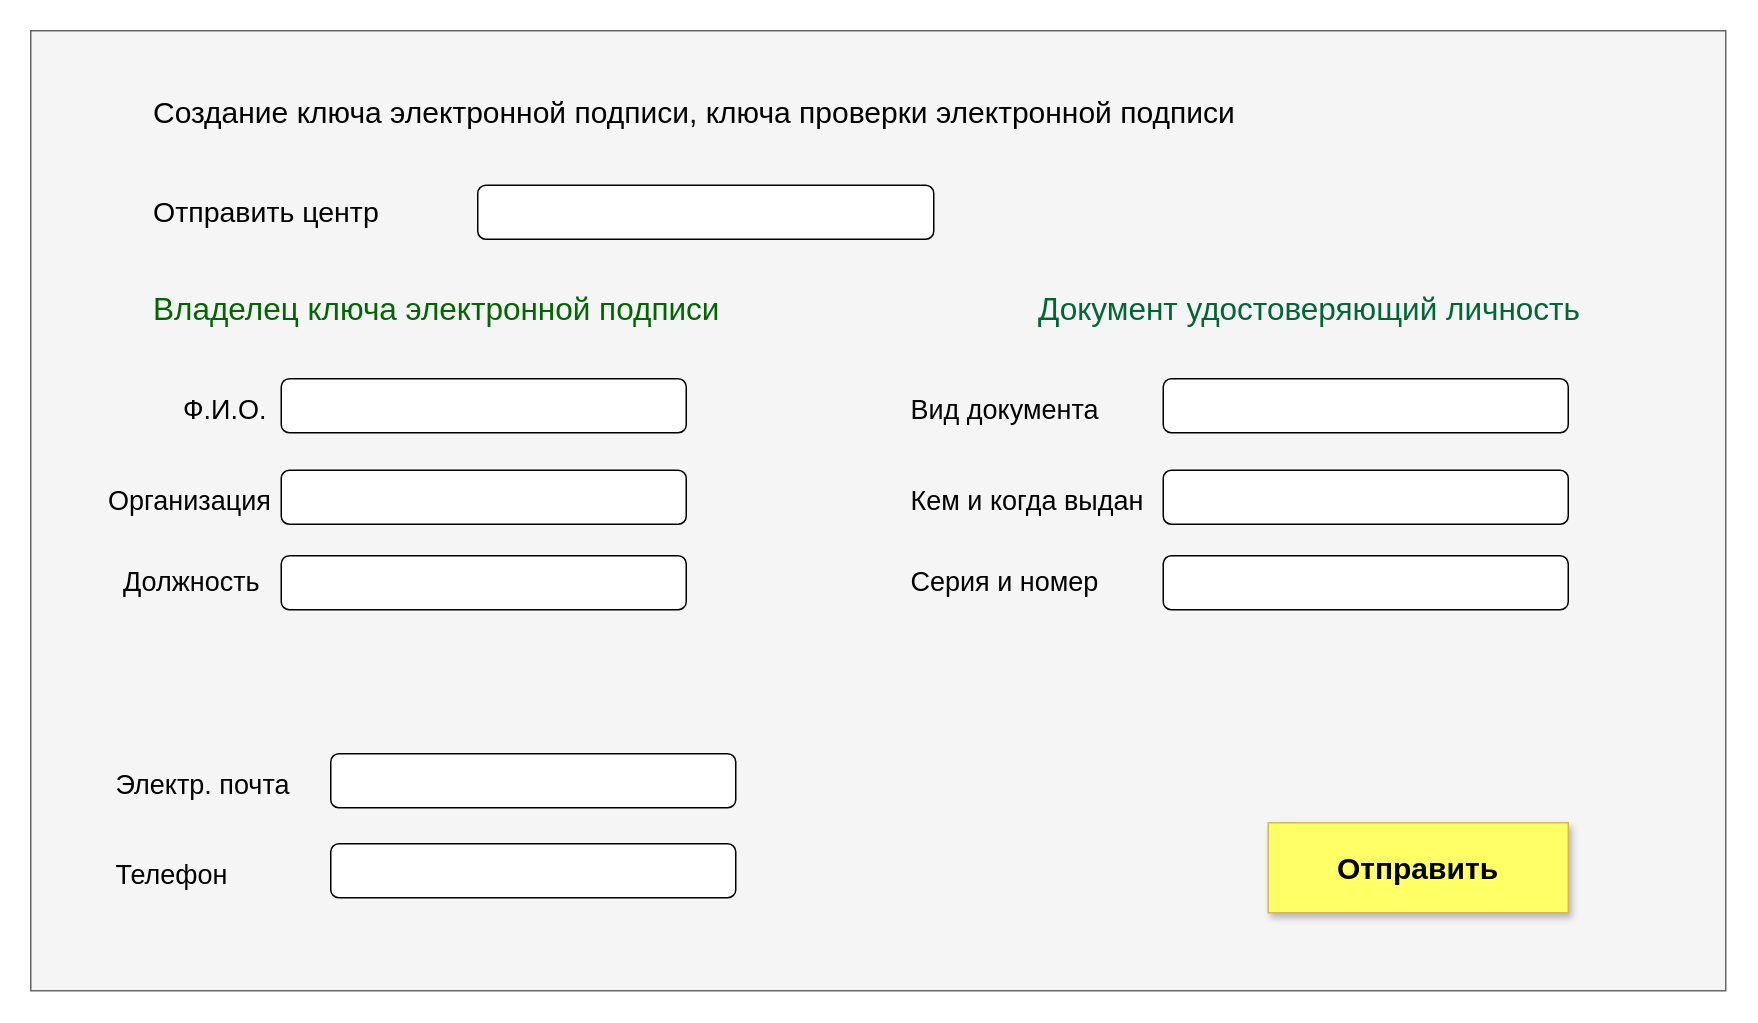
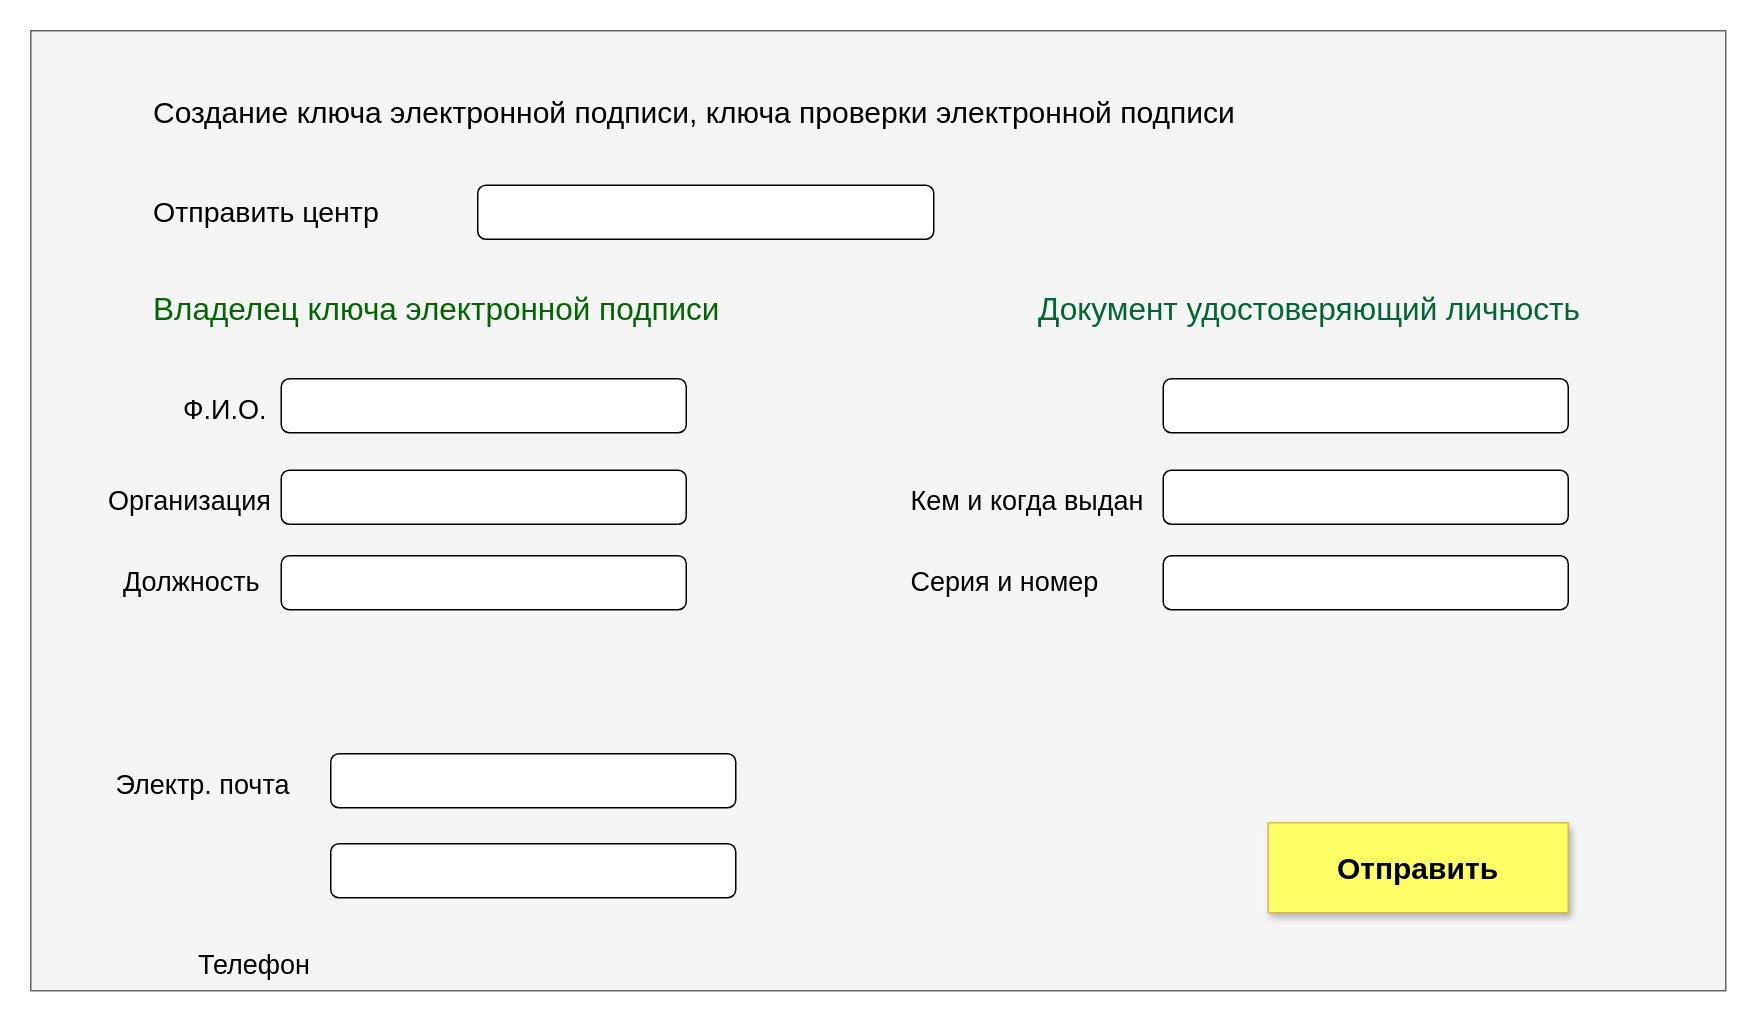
  <mxCell id="0" />
  <mxCell id="1" parent="0" />
  <mxCell id="2" value="" style="rounded=1;whiteSpace=wrap;html=1;fillColor=#f5f5f5;strokeColor=#666666;arcSize=0;fontColor=#333333;" vertex="1" parent="1"><mxGeometry x="20" width="1130" height="640" as="geometry" y="20" /></mxCell>
  <mxCell id="3" value="&lt;span style=&quot;font-size: 20px&quot;&gt;Создание ключа электронной подписи, ключа проверки электронной подписи&lt;/span&gt;&lt;br&gt;" style="text;html=1;resizable=0;points=[];autosize=1;align=left;verticalAlign=top;spacingTop=-4;" vertex="1" parent="1"><mxGeometry x="100" y="60" width="740" height="20" as="geometry" /></mxCell>
  <mxCell id="4" value="&lt;font style=&quot;font-size: 20px&quot;&gt;&lt;b&gt;Отправить&lt;/b&gt;&lt;/font&gt;" style="rounded=1;whiteSpace=wrap;html=1;fillColor=#FFFF66;strokeColor=#d6b656;shadow=1;arcSize=0;" vertex="1" parent="1"><mxGeometry x="845" y="548" width="200" height="60" as="geometry" /></mxCell>
  <mxCell id="5" value="" style="rounded=1;whiteSpace=wrap;html=1;" vertex="1" parent="1"><mxGeometry x="187" y="252" width="270" height="36" as="geometry" /></mxCell>
  <mxCell id="6" value="&lt;span style=&quot;font-size: 19px&quot;&gt;Отправить центр&lt;/span&gt;" style="text;html=1;resizable=0;points=[];autosize=1;align=left;verticalAlign=top;spacingTop=-4;" vertex="1" parent="1"><mxGeometry x="100" y="128" width="210" height="20" as="geometry" /></mxCell>
  <mxCell id="7" value="" style="rounded=1;whiteSpace=wrap;html=1;" vertex="1" parent="1"><mxGeometry x="318" y="123" width="304" height="36" as="geometry" /></mxCell>
  <mxCell id="8" value="&lt;font style=&quot;font-size: 21px&quot; color=&quot;#006600&quot;&gt;Владелец ключа электронной подписи&lt;/font&gt;" style="text;html=1;resizable=0;points=[];autosize=1;align=left;verticalAlign=top;spacingTop=-4;" vertex="1" parent="1"><mxGeometry x="100" y="190" width="390" height="20" as="geometry" /></mxCell>
  <mxCell id="9" value="&lt;font style=&quot;font-size: 18px&quot;&gt;Ф.И.О.&lt;/font&gt;" style="text;html=1;resizable=0;points=[];autosize=1;align=left;verticalAlign=top;spacingTop=-4;" vertex="1" parent="1"><mxGeometry x="120" y="260" width="70" height="20" as="geometry" /></mxCell>
  <mxCell id="10" value="&lt;span style=&quot;font-size: 18px&quot;&gt;Организация&lt;/span&gt;" style="text;html=1;resizable=0;points=[];autosize=1;align=left;verticalAlign=top;spacingTop=-4;" vertex="1" parent="1"><mxGeometry x="70" y="321" width="120" height="20" as="geometry" /></mxCell>
  <mxCell id="11" value="&lt;font style=&quot;font-size: 18px&quot;&gt;Должность&lt;/font&gt;" style="text;html=1;resizable=0;points=[];autosize=1;align=left;verticalAlign=top;spacingTop=-4;" vertex="1" parent="1"><mxGeometry x="80" y="375" width="110" height="20" as="geometry" /></mxCell>
  <mxCell id="12" value="" style="rounded=1;whiteSpace=wrap;html=1;" vertex="1" parent="1"><mxGeometry x="187" y="370" width="270" height="36" as="geometry" /></mxCell>
  <mxCell id="13" value="" style="rounded=1;whiteSpace=wrap;html=1;" vertex="1" parent="1"><mxGeometry x="187" y="313" width="270" height="36" as="geometry" /></mxCell>
  <mxCell id="14" value="&lt;font style=&quot;font-size: 21px&quot; color=&quot;#006633&quot;&gt;Документ удостоверяющий личность&lt;/font&gt;" style="text;html=1;resizable=0;points=[];autosize=1;align=left;verticalAlign=top;spacingTop=-4;" vertex="1" parent="1"><mxGeometry x="690" y="190" width="380" height="20" as="geometry" /></mxCell>
- <mxCell id="15" value="&lt;font style=&quot;font-size: 18px&quot;&gt;Вид документа&lt;/font&gt;" style="text;html=1;resizable=0;points=[];autosize=1;align=left;verticalAlign=top;spacingTop=-4;" vertex="1" parent="1"><mxGeometry x="605" y="260" width="140" height="20" as="geometry" /></mxCell>
  <mxCell id="16" value="&lt;font style=&quot;font-size: 18px&quot;&gt;Серия и номер&lt;/font&gt;" style="text;html=1;resizable=0;points=[];autosize=1;align=left;verticalAlign=top;spacingTop=-4;" vertex="1" parent="1"><mxGeometry x="605" y="375" width="140" height="20" as="geometry" /></mxCell>
  <mxCell id="17" value="&lt;font style=&quot;font-size: 18px&quot;&gt;Кем и когда выдан&lt;/font&gt;" style="text;html=1;resizable=0;points=[];autosize=1;align=left;verticalAlign=top;spacingTop=-4;" vertex="1" parent="1"><mxGeometry x="605" y="321" width="170" height="20" as="geometry" /></mxCell>
  <mxCell id="18" value="" style="rounded=1;whiteSpace=wrap;html=1;" vertex="1" parent="1"><mxGeometry x="775" y="252" width="270" height="36" as="geometry" /></mxCell>
  <mxCell id="19" value="" style="rounded=1;whiteSpace=wrap;html=1;" vertex="1" parent="1"><mxGeometry x="775" y="313" width="270" height="36" as="geometry" /></mxCell>
  <mxCell id="20" value="" style="rounded=1;whiteSpace=wrap;html=1;" vertex="1" parent="1"><mxGeometry x="775" y="370" width="270" height="36" as="geometry" /></mxCell>
  <mxCell id="21" value="&lt;span style=&quot;font-size: 18px&quot;&gt;Электр. почта&lt;/span&gt;" style="text;html=1;resizable=0;points=[];autosize=1;align=left;verticalAlign=top;spacingTop=-4;" vertex="1" parent="1"><mxGeometry x="75" y="510" width="130" height="20" as="geometry" /></mxCell>
- <mxCell id="22" value="&lt;span style=&quot;font-size: 18px&quot;&gt;Телефон&lt;/span&gt;" style="text;html=1;resizable=0;points=[];autosize=1;align=left;verticalAlign=top;spacingTop=-4;" vertex="1" parent="1"><mxGeometry x="75" y="570" width="90" height="20" as="geometry" /></mxCell>
+ <mxCell id="22" value="&lt;span style=&quot;font-size: 18px&quot;&gt;Телефон&lt;/span&gt;" style="text;html=1;resizable=0;points=[];autosize=1;align=left;verticalAlign=top;spacingTop=-4;" vertex="1" parent="1"><mxGeometry x="130" y="630" width="90" height="20" as="geometry" /></mxCell>
  <mxCell id="23" value="" style="rounded=1;whiteSpace=wrap;html=1;" vertex="1" parent="1"><mxGeometry x="220" y="502" width="270" height="36" as="geometry" /></mxCell>
  <mxCell id="24" value="" style="rounded=1;whiteSpace=wrap;html=1;" vertex="1" parent="1"><mxGeometry x="220" y="562" width="270" height="36" as="geometry" /></mxCell>
